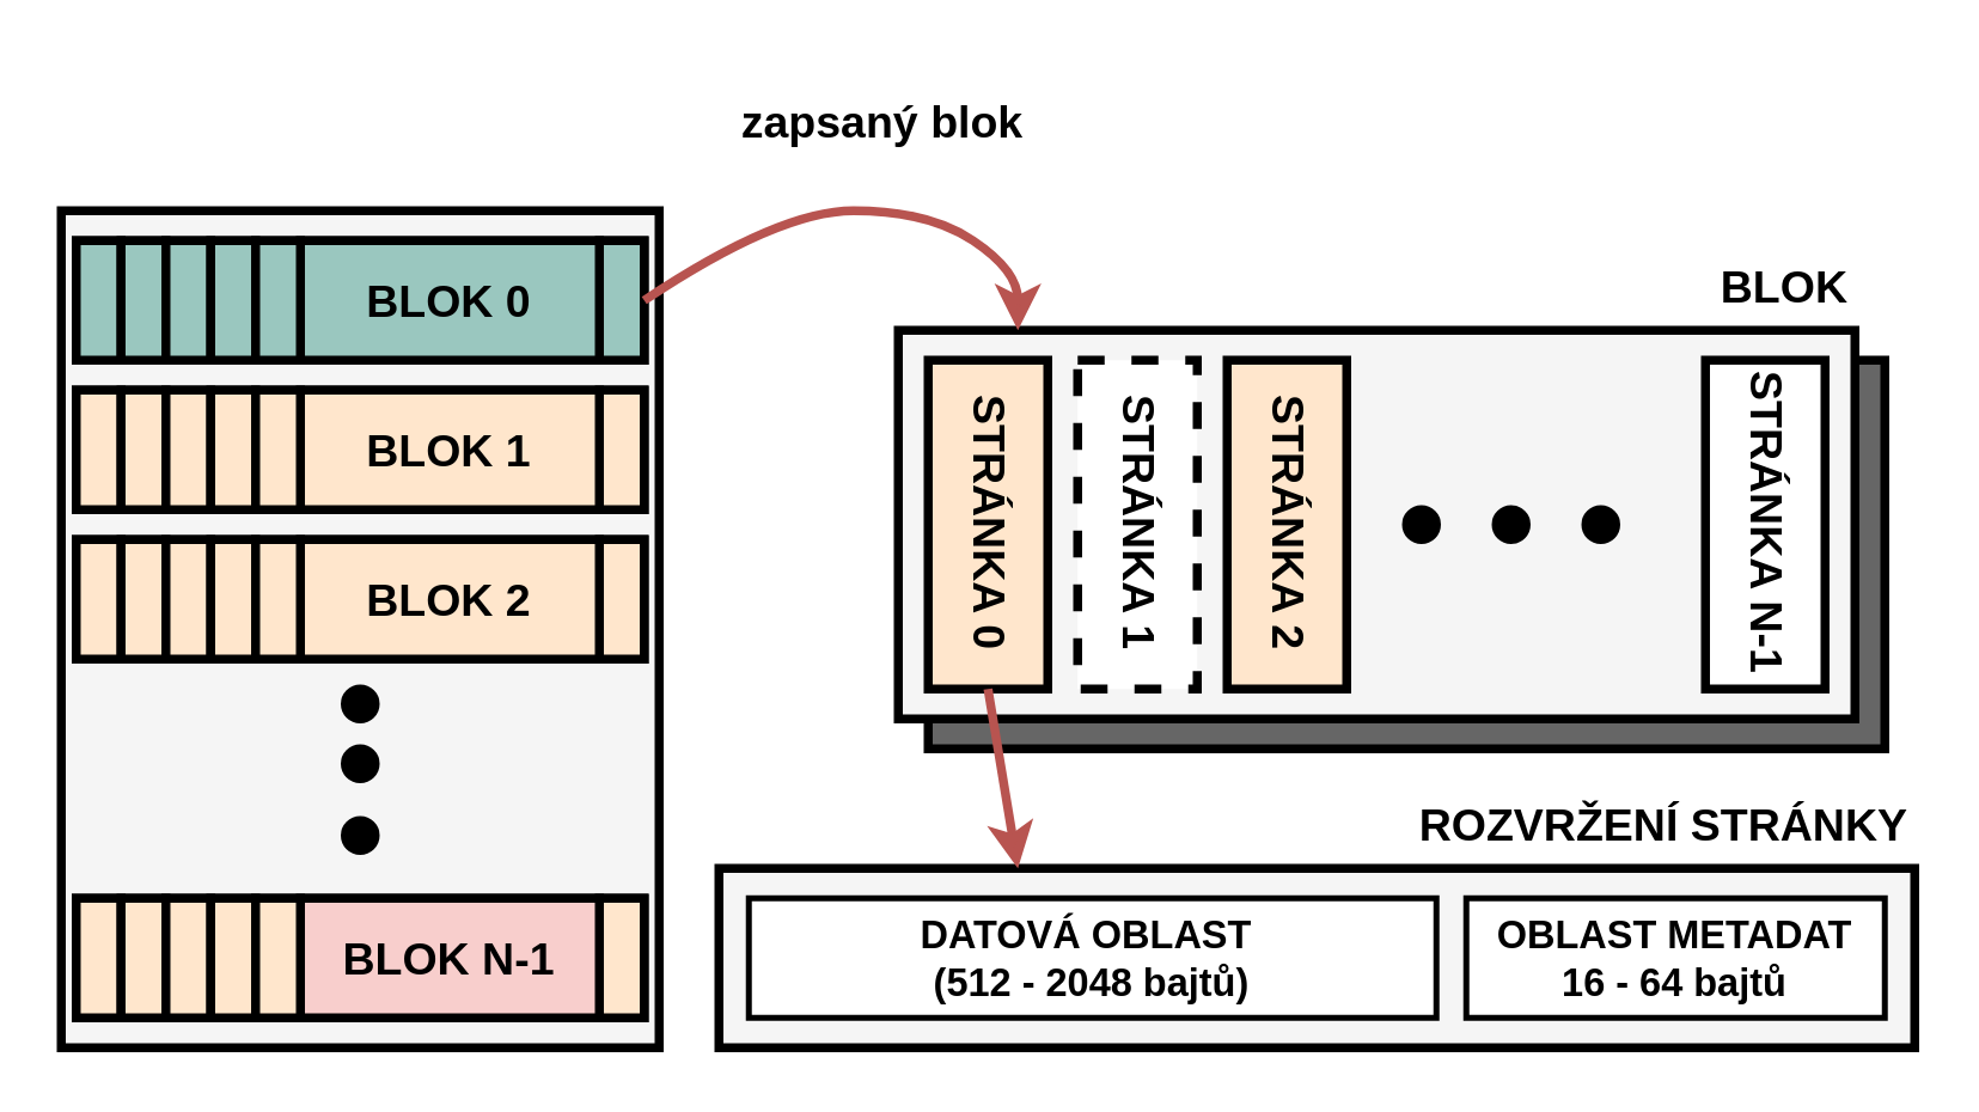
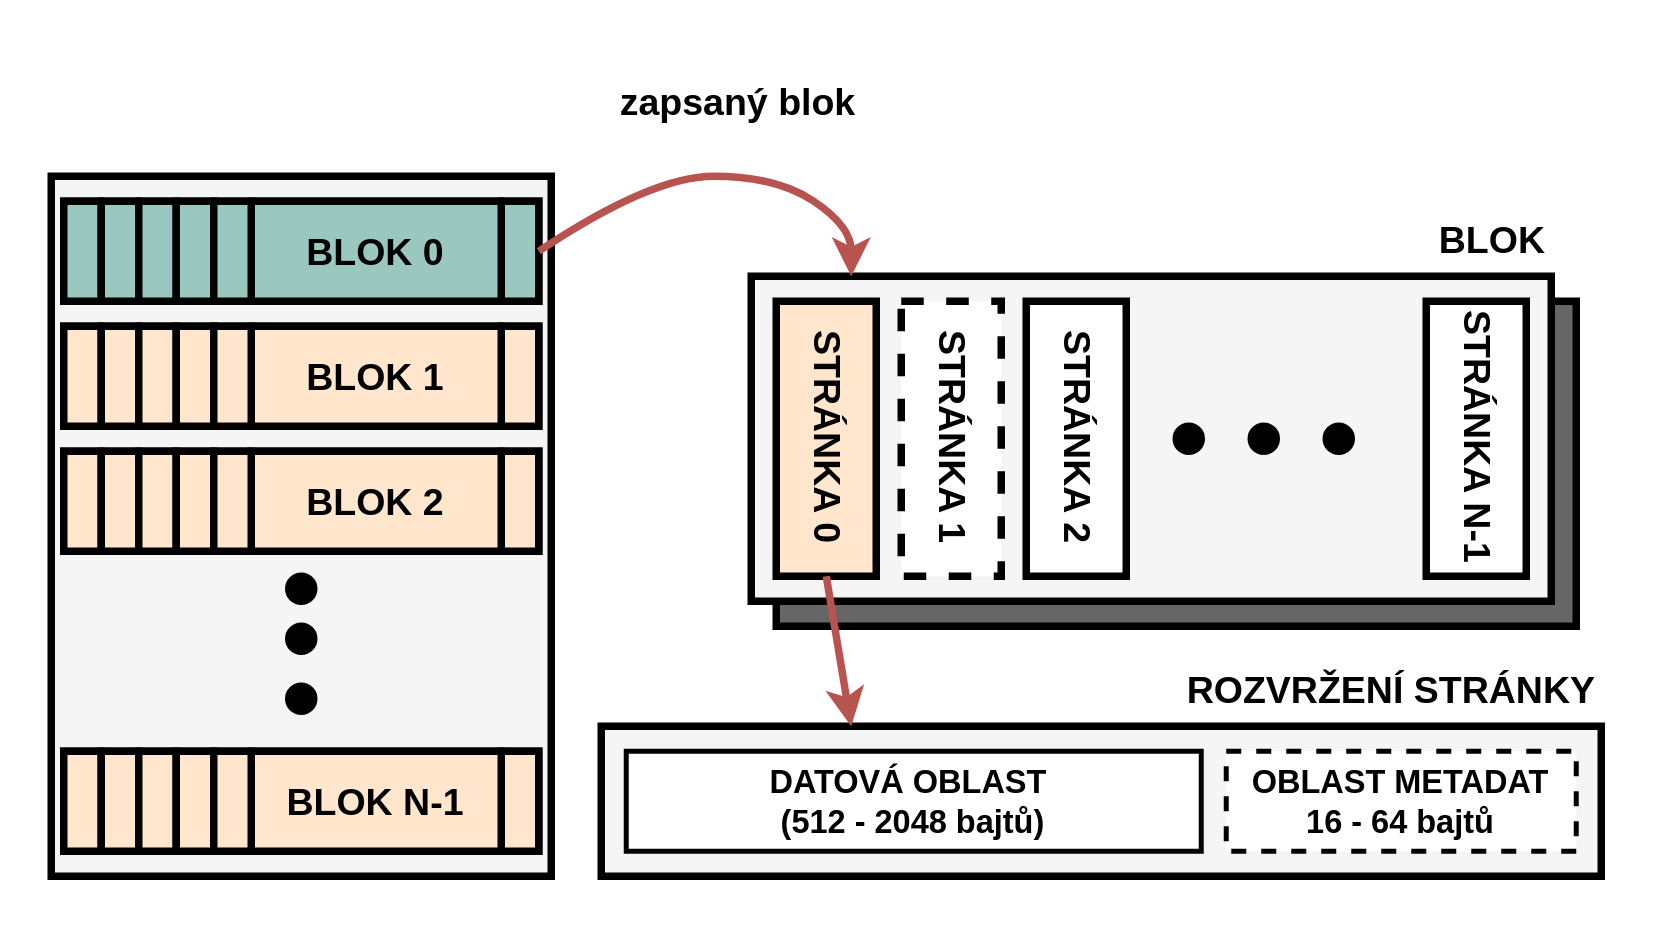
  <mxCell id="0" />
  <mxCell id="1" parent="0" />
  <mxCell id="2" value="" style="rounded=0;whiteSpace=wrap;html=1;strokeWidth=3;fillColor=#666666;fontColor=#333333;strokeColor=#000000;" parent="1" vertex="1"><mxGeometry x="310" y="120" width="320" height="130" as="geometry" /></mxCell>
  <mxCell id="3" value="" style="rounded=0;whiteSpace=wrap;html=1;strokeWidth=3;fillColor=#f5f5f5;fontColor=#333333;strokeColor=#000000;" parent="1" vertex="1"><mxGeometry x="20" y="70" width="200" height="280" as="geometry" /></mxCell>
  <mxCell id="4" value="" style="rounded=0;whiteSpace=wrap;html=1;strokeWidth=3;" parent="1" vertex="1"><mxGeometry x="25" y="80" width="190" height="40" as="geometry" /></mxCell>
  <mxCell id="5" value="" style="rounded=0;whiteSpace=wrap;html=1;strokeWidth=3;fillColor=#9AC7BF;" parent="1" vertex="1"><mxGeometry x="25" y="80" width="15" height="40" as="geometry" /></mxCell>
  <mxCell id="6" value="" style="rounded=0;whiteSpace=wrap;html=1;strokeWidth=3;fillColor=#9AC7BF;" parent="1" vertex="1"><mxGeometry x="40" y="80" width="15" height="40" as="geometry" /></mxCell>
  <mxCell id="7" value="" style="rounded=0;whiteSpace=wrap;html=1;strokeWidth=3;fillColor=#9AC7BF;" parent="1" vertex="1"><mxGeometry x="55" y="80" width="15" height="40" as="geometry" /></mxCell>
  <mxCell id="8" value="" style="rounded=0;whiteSpace=wrap;html=1;strokeWidth=3;fillColor=#9AC7BF;" parent="1" vertex="1"><mxGeometry x="70" y="80" width="15" height="40" as="geometry" /></mxCell>
  <mxCell id="9" value="" style="rounded=0;whiteSpace=wrap;html=1;strokeWidth=3;fillColor=#9AC7BF;" parent="1" vertex="1"><mxGeometry x="200" y="80" width="15" height="40" as="geometry" /></mxCell>
  <mxCell id="10" value="&lt;font style=&quot;font-size: 15px;&quot;&gt;&lt;b&gt;BLOK 0&lt;/b&gt;&lt;/font&gt;" style="rounded=0;whiteSpace=wrap;html=1;strokeWidth=3;fillColor=#9AC7BF;" parent="1" vertex="1"><mxGeometry x="100" y="80" width="100" height="40" as="geometry" /></mxCell>
  <mxCell id="11" value="" style="rounded=0;whiteSpace=wrap;html=1;strokeWidth=3;fillColor=#9AC7BF;" parent="1" vertex="1"><mxGeometry x="85" y="80" width="15" height="40" as="geometry" /></mxCell>
  <mxCell id="12" value="" style="rounded=0;whiteSpace=wrap;html=1;strokeWidth=3;fillColor=#ffe6cc;strokeColor=#000000;" parent="1" vertex="1"><mxGeometry x="25" y="130" width="190" height="40" as="geometry" /></mxCell>
  <mxCell id="13" value="" style="rounded=0;whiteSpace=wrap;html=1;strokeWidth=3;fillColor=#ffe6cc;strokeColor=#000000;" parent="1" vertex="1"><mxGeometry x="25" y="130" width="15" height="40" as="geometry" /></mxCell>
  <mxCell id="14" value="" style="rounded=0;whiteSpace=wrap;html=1;strokeWidth=3;fillColor=#ffe6cc;strokeColor=#000000;" parent="1" vertex="1"><mxGeometry x="40" y="130" width="15" height="40" as="geometry" /></mxCell>
  <mxCell id="15" value="" style="rounded=0;whiteSpace=wrap;html=1;strokeWidth=3;fillColor=#ffe6cc;strokeColor=#000000;" parent="1" vertex="1"><mxGeometry x="55" y="130" width="15" height="40" as="geometry" /></mxCell>
  <mxCell id="16" value="" style="rounded=0;whiteSpace=wrap;html=1;strokeWidth=3;fillColor=#ffe6cc;strokeColor=#000000;" parent="1" vertex="1"><mxGeometry x="70" y="130" width="15" height="40" as="geometry" /></mxCell>
  <mxCell id="17" value="" style="rounded=0;whiteSpace=wrap;html=1;strokeWidth=3;fillColor=#ffe6cc;strokeColor=#000000;" parent="1" vertex="1"><mxGeometry x="200" y="130" width="15" height="40" as="geometry" /></mxCell>
  <mxCell id="18" value="&lt;font style=&quot;font-size: 15px;&quot;&gt;&lt;b&gt;BLOK 1&lt;/b&gt;&lt;/font&gt;" style="rounded=0;whiteSpace=wrap;html=1;strokeWidth=3;fillColor=#ffe6cc;strokeColor=#000000;" parent="1" vertex="1"><mxGeometry x="100" y="130" width="100" height="40" as="geometry" /></mxCell>
  <mxCell id="19" value="" style="rounded=0;whiteSpace=wrap;html=1;strokeWidth=3;fillColor=#ffe6cc;strokeColor=#000000;" parent="1" vertex="1"><mxGeometry x="85" y="130" width="15" height="40" as="geometry" /></mxCell>
  <mxCell id="20" value="" style="rounded=0;whiteSpace=wrap;html=1;strokeWidth=3;fillColor=#ffe6cc;strokeColor=#000000;" parent="1" vertex="1"><mxGeometry x="25" y="180" width="190" height="40" as="geometry" /></mxCell>
  <mxCell id="21" value="" style="rounded=0;whiteSpace=wrap;html=1;strokeWidth=3;fillColor=#ffe6cc;strokeColor=#000000;" parent="1" vertex="1"><mxGeometry x="25" y="180" width="15" height="40" as="geometry" /></mxCell>
  <mxCell id="22" value="" style="rounded=0;whiteSpace=wrap;html=1;strokeWidth=3;fillColor=#ffe6cc;strokeColor=#000000;" parent="1" vertex="1"><mxGeometry x="40" y="180" width="15" height="40" as="geometry" /></mxCell>
  <mxCell id="23" value="" style="rounded=0;whiteSpace=wrap;html=1;strokeWidth=3;fillColor=#ffe6cc;strokeColor=#000000;" parent="1" vertex="1"><mxGeometry x="55" y="180" width="15" height="40" as="geometry" /></mxCell>
  <mxCell id="24" value="" style="rounded=0;whiteSpace=wrap;html=1;strokeWidth=3;fillColor=#ffe6cc;strokeColor=#000000;" parent="1" vertex="1"><mxGeometry x="70" y="180" width="15" height="40" as="geometry" /></mxCell>
  <mxCell id="25" value="" style="rounded=0;whiteSpace=wrap;html=1;strokeWidth=3;fillColor=#ffe6cc;strokeColor=#000000;" parent="1" vertex="1"><mxGeometry x="200" y="180" width="15" height="40" as="geometry" /></mxCell>
  <mxCell id="26" value="&lt;font style=&quot;font-size: 15px;&quot;&gt;&lt;b&gt;BLOK 2&lt;/b&gt;&lt;/font&gt;" style="rounded=0;whiteSpace=wrap;html=1;strokeWidth=3;fillColor=#ffe6cc;strokeColor=#000000;" parent="1" vertex="1"><mxGeometry x="100" y="180" width="100" height="40" as="geometry" /></mxCell>
  <mxCell id="27" value="" style="rounded=0;whiteSpace=wrap;html=1;strokeWidth=3;fillColor=#ffe6cc;strokeColor=#000000;" parent="1" vertex="1"><mxGeometry x="85" y="180" width="15" height="40" as="geometry" /></mxCell>
  <mxCell id="28" value="" style="rounded=0;whiteSpace=wrap;html=1;strokeWidth=3;fillColor=#ffe6cc;strokeColor=#000000;" parent="1" vertex="1"><mxGeometry x="25" y="300" width="190" height="40" as="geometry" /></mxCell>
  <mxCell id="29" value="" style="rounded=0;whiteSpace=wrap;html=1;strokeWidth=3;fillColor=#ffe6cc;strokeColor=#000000;" parent="1" vertex="1"><mxGeometry x="25" y="300" width="15" height="40" as="geometry" /></mxCell>
  <mxCell id="30" value="" style="rounded=0;whiteSpace=wrap;html=1;strokeWidth=3;fillColor=#ffe6cc;strokeColor=#000000;" parent="1" vertex="1"><mxGeometry x="40" y="300" width="15" height="40" as="geometry" /></mxCell>
  <mxCell id="31" value="" style="rounded=0;whiteSpace=wrap;html=1;strokeWidth=3;fillColor=#ffe6cc;strokeColor=#000000;" parent="1" vertex="1"><mxGeometry x="55" y="300" width="15" height="40" as="geometry" /></mxCell>
  <mxCell id="32" value="" style="rounded=0;whiteSpace=wrap;html=1;strokeWidth=3;fillColor=#ffe6cc;strokeColor=#000000;" parent="1" vertex="1"><mxGeometry x="70" y="300" width="15" height="40" as="geometry" /></mxCell>
  <mxCell id="33" value="" style="rounded=0;whiteSpace=wrap;html=1;strokeWidth=3;fillColor=#ffe6cc;strokeColor=#000000;" parent="1" vertex="1"><mxGeometry x="200" y="300" width="15" height="40" as="geometry" /></mxCell>
- <mxCell id="34" value="&lt;font style=&quot;font-size: 15px;&quot;&gt;&lt;b&gt;BLOK N-1&lt;/b&gt;&lt;/font&gt;" style="rounded=0;whiteSpace=wrap;html=1;strokeWidth=3;fillColor=#f8cecc;strokeColor=#000000;" parent="1" vertex="1"><mxGeometry x="100" y="300" width="100" height="40" as="geometry" /></mxCell>
+ <mxCell id="34" value="&lt;font style=&quot;font-size: 15px;&quot;&gt;&lt;b&gt;BLOK N-1&lt;/b&gt;&lt;/font&gt;" style="rounded=0;whiteSpace=wrap;html=1;strokeWidth=3;fillColor=#ffe6cc;strokeColor=#000000;" parent="1" vertex="1"><mxGeometry x="100" y="300" width="100" height="40" as="geometry" /></mxCell>
  <mxCell id="35" value="" style="rounded=0;whiteSpace=wrap;html=1;strokeWidth=3;fillColor=#ffe6cc;strokeColor=#000000;" parent="1" vertex="1"><mxGeometry x="85" y="300" width="15" height="40" as="geometry" /></mxCell>
  <mxCell id="36" value="" style="ellipse;whiteSpace=wrap;html=1;aspect=fixed;fillColor=#000000;strokeWidth=3;" parent="1" vertex="1"><mxGeometry x="115" y="230" width="10" height="10" as="geometry" /></mxCell>
  <mxCell id="37" value="" style="ellipse;whiteSpace=wrap;html=1;aspect=fixed;fillColor=#000000;strokeWidth=3;" parent="1" vertex="1"><mxGeometry x="115" y="250" width="10" height="10" as="geometry" /></mxCell>
  <mxCell id="38" value="" style="ellipse;whiteSpace=wrap;html=1;aspect=fixed;fillColor=#000000;strokeWidth=3;" parent="1" vertex="1"><mxGeometry x="115" y="274" width="10" height="10" as="geometry" /></mxCell>
  <mxCell id="39" value="" style="rounded=0;whiteSpace=wrap;html=1;strokeWidth=3;fillColor=#f5f5f5;fontColor=#333333;strokeColor=#000000;" parent="1" vertex="1"><mxGeometry x="300" y="110" width="320" height="130" as="geometry" /></mxCell>
  <mxCell id="40" value="&lt;font style=&quot;font-size: 15px;&quot;&gt;&lt;b&gt;STRÁNKA 0&lt;/b&gt;&lt;/font&gt;" style="rounded=0;whiteSpace=wrap;html=1;textDirection=vertical-lr;align=center;strokeWidth=3;fillColor=#ffe6cc;" parent="1" vertex="1"><mxGeometry x="310" y="120" width="40" height="110" as="geometry" /></mxCell>
  <mxCell id="41" value="&lt;font style=&quot;font-size: 15px;&quot;&gt;&lt;b&gt;zapsaný blok&lt;/b&gt;&lt;/font&gt;" style="text;html=1;align=center;verticalAlign=middle;whiteSpace=wrap;rounded=0;" parent="1" vertex="1"><mxGeometry x="240" y="20" width="110" height="40" as="geometry" /></mxCell>
  <mxCell id="42" value="&lt;font style=&quot;font-size: 15px;&quot;&gt;&lt;b&gt;STRÁNKA 1&lt;/b&gt;&lt;/font&gt;" style="rounded=0;whiteSpace=wrap;html=1;textDirection=vertical-lr;align=center;strokeWidth=3;dashed=1;" parent="1" vertex="1"><mxGeometry x="360" y="120" width="40" height="110" as="geometry" /></mxCell>
- <mxCell id="43" value="&lt;font style=&quot;font-size: 15px;&quot;&gt;&lt;b&gt;STRÁNKA 2&lt;/b&gt;&lt;/font&gt;" style="rounded=0;whiteSpace=wrap;html=1;textDirection=vertical-lr;align=center;strokeWidth=3;fillColor=#ffe6cc;" parent="1" vertex="1"><mxGeometry x="410" y="120" width="40" height="110" as="geometry" /></mxCell>
+ <mxCell id="43" value="&lt;font style=&quot;font-size: 15px;&quot;&gt;&lt;b&gt;STRÁNKA 2&lt;/b&gt;&lt;/font&gt;" style="rounded=0;whiteSpace=wrap;html=1;textDirection=vertical-lr;align=center;strokeWidth=3;" parent="1" vertex="1"><mxGeometry x="410" y="120" width="40" height="110" as="geometry" /></mxCell>
  <mxCell id="44" value="&lt;b&gt;&lt;font style=&quot;font-size: 15px;&quot;&gt;STRÁNKA N-1&lt;/font&gt;&lt;/b&gt;" style="rounded=0;whiteSpace=wrap;html=1;textDirection=vertical-lr;align=center;strokeWidth=3;" parent="1" vertex="1"><mxGeometry x="570" y="120" width="40" height="110" as="geometry" /></mxCell>
  <mxCell id="45" value="" style="ellipse;whiteSpace=wrap;html=1;aspect=fixed;fillColor=#000000;strokeWidth=3;" parent="1" vertex="1"><mxGeometry x="470" y="170" width="10" height="10" as="geometry" /></mxCell>
  <mxCell id="46" value="" style="ellipse;whiteSpace=wrap;html=1;aspect=fixed;fillColor=#000000;strokeWidth=3;" parent="1" vertex="1"><mxGeometry x="500" y="170" width="10" height="10" as="geometry" /></mxCell>
  <mxCell id="47" value="" style="ellipse;whiteSpace=wrap;html=1;aspect=fixed;fillColor=#000000;strokeWidth=3;" parent="1" vertex="1"><mxGeometry x="530" y="170" width="10" height="10" as="geometry" /></mxCell>
  <mxCell id="48" value="" style="curved=1;endArrow=classic;html=1;rounded=0;entryX=0.125;entryY=0;entryDx=0;entryDy=0;exitX=1;exitY=0.5;exitDx=0;exitDy=0;fillColor=#f8cecc;strokeColor=#b85450;strokeWidth=3;entryPerimeter=0;" parent="1" source="9" target="39" edge="1"><mxGeometry width="50" height="50" relative="1" as="geometry"><mxPoint x="250" y="80" as="sourcePoint" /><mxPoint x="300" y="30" as="targetPoint" /><Array as="points"><mxPoint x="260" y="70" /><mxPoint x="310" y="70" /><mxPoint x="340" y="90" /></Array></mxGeometry></mxCell>
  <mxCell id="49" value="" style="rounded=0;whiteSpace=wrap;html=1;strokeWidth=3;fillColor=#f5f5f5;fontColor=#333333;strokeColor=#000000;" parent="1" vertex="1"><mxGeometry x="240" y="290" width="400" height="60" as="geometry" /></mxCell>
  <mxCell id="50" value="" style="rounded=0;whiteSpace=wrap;html=1;" parent="1" vertex="1"><mxGeometry x="250" y="300" width="230" height="40" as="geometry" /></mxCell>
- <mxCell id="51" value="&lt;font style=&quot;font-size: 13px;&quot;&gt;&lt;b&gt;OBLAST METADAT&lt;/b&gt;&lt;/font&gt;&lt;div&gt;&lt;font style=&quot;font-size: 13px;&quot;&gt;&lt;b&gt;16 - 64 bajtů&lt;/b&gt;&lt;/font&gt;&lt;/div&gt;" style="rounded=0;whiteSpace=wrap;html=1;strokeWidth=2;" parent="1" vertex="1"><mxGeometry x="490" y="300" width="140" height="40" as="geometry" /></mxCell>
+ <mxCell id="51" value="&lt;font style=&quot;font-size: 13px;&quot;&gt;&lt;b&gt;OBLAST METADAT&lt;/b&gt;&lt;/font&gt;&lt;div&gt;&lt;font style=&quot;font-size: 13px;&quot;&gt;&lt;b&gt;16 - 64 bajtů&lt;/b&gt;&lt;/font&gt;&lt;/div&gt;" style="rounded=0;whiteSpace=wrap;html=1;strokeWidth=2;dashed=1;" parent="1" vertex="1"><mxGeometry x="490" y="300" width="140" height="40" as="geometry" /></mxCell>
  <mxCell id="52" value="&lt;font style=&quot;font-size: 15px;&quot;&gt;&lt;b&gt;BLOK&lt;/b&gt;&lt;/font&gt;" style="text;html=1;align=right;verticalAlign=middle;whiteSpace=wrap;rounded=0;" parent="1" vertex="1"><mxGeometry x="540" y="80" width="80" height="30" as="geometry" /></mxCell>
  <mxCell id="53" value="&lt;font style=&quot;font-size: 15px;&quot;&gt;&lt;b&gt;ROZVRŽENÍ STRÁNKY&lt;/b&gt;&lt;/font&gt;" style="text;html=1;align=right;verticalAlign=middle;whiteSpace=wrap;rounded=0;" parent="1" vertex="1"><mxGeometry x="470" y="260" width="170" height="30" as="geometry" /></mxCell>
  <mxCell id="54" value="&lt;font style=&quot;font-size: 13px;&quot;&gt;&lt;b&gt;DATOVÁ OBLAST&amp;nbsp;&lt;/b&gt;&lt;/font&gt;&lt;div&gt;&lt;font style=&quot;font-size: 13px;&quot;&gt;&lt;b&gt;(512 - 2048 bajtů)&lt;/b&gt;&lt;/font&gt;&lt;/div&gt;" style="text;html=1;align=center;verticalAlign=middle;whiteSpace=wrap;rounded=0;strokeWidth=2;strokeColor=default;" parent="1" vertex="1"><mxGeometry x="250" y="300" width="230" height="40" as="geometry" /></mxCell>
  <mxCell id="55" value="" style="endArrow=classic;html=1;rounded=0;exitX=0.5;exitY=1;exitDx=0;exitDy=0;entryX=0.25;entryY=0;entryDx=0;entryDy=0;fillColor=#f8cecc;strokeColor=#b85450;strokeWidth=3;" parent="1" source="40" target="49" edge="1"><mxGeometry width="50" height="50" relative="1" as="geometry"><mxPoint x="300" y="270" as="sourcePoint" /><mxPoint x="350" y="220" as="targetPoint" /></mxGeometry></mxCell>
